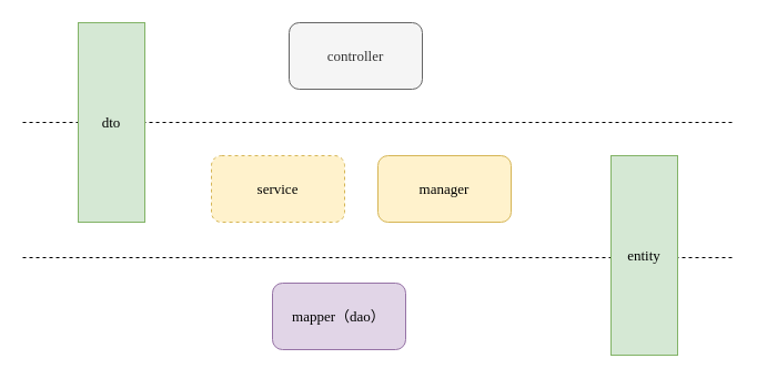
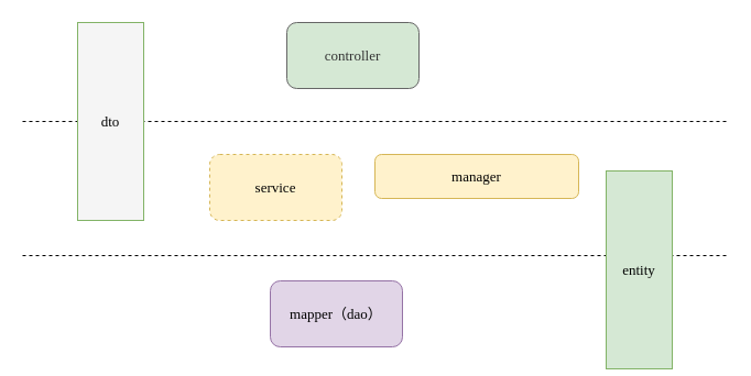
  <mxCell id="0" />
  <mxCell id="1" parent="0" />
- <mxCell id="2" value="controller" style="rounded=1;whiteSpace=wrap;html=1;fillColor=#f5f5f5;strokeColor=#666666;fontColor=#333333;fontFamily=Comic Sans MS;fontSize=13;" vertex="1" parent="1"><mxGeometry x="260" y="20" width="120" height="60" as="geometry" /></mxCell>
+ <mxCell id="2" value="controller" style="rounded=1;whiteSpace=wrap;html=1;fillColor=#d5e8d4;strokeColor=#666666;fontColor=#333333;fontFamily=Comic Sans MS;fontSize=13;" vertex="1" parent="1"><mxGeometry x="260" y="20" width="120" height="60" as="geometry" /></mxCell>
  <mxCell id="3" value="" style="endArrow=none;html=1;dashed=1;fontFamily=Comic Sans MS;fontSize=13;" edge="1" parent="1"><mxGeometry width="50" height="50" relative="1" as="geometry"><mxPoint x="20" y="110" as="sourcePoint" /><mxPoint x="660" y="110" as="targetPoint" /></mxGeometry></mxCell>
  <mxCell id="4" value="service" style="rounded=1;whiteSpace=wrap;html=1;fillColor=#fff2cc;strokeColor=#d6b656;fontFamily=Comic Sans MS;fontSize=13;dashed=1;" vertex="1" parent="1"><mxGeometry x="190" y="140" width="120" height="60" as="geometry" /></mxCell>
- <mxCell id="5" value="manager" style="rounded=1;whiteSpace=wrap;html=1;fillColor=#fff2cc;strokeColor=#d6b656;fontFamily=Comic Sans MS;fontSize=13;" vertex="1" parent="1"><mxGeometry x="340" y="140" width="120" height="60" as="geometry" /></mxCell>
+ <mxCell id="5" value="manager" style="rounded=1;whiteSpace=wrap;html=1;fillColor=#fff2cc;strokeColor=#d6b656;fontFamily=Comic Sans MS;fontSize=13;" vertex="1" parent="1"><mxGeometry x="340" y="140" width="185" height="40" as="geometry" /></mxCell>
  <mxCell id="6" value="mapper（dao）" style="rounded=1;whiteSpace=wrap;html=1;fillColor=#e1d5e7;strokeColor=#9673a6;fontFamily=Comic Sans MS;fontSize=13;" vertex="1" parent="1"><mxGeometry x="245" y="255" width="120" height="60" as="geometry" /></mxCell>
  <mxCell id="7" value="" style="endArrow=none;html=1;dashed=1;fontFamily=Comic Sans MS;fontSize=13;" edge="1" parent="1"><mxGeometry width="50" height="50" relative="1" as="geometry"><mxPoint x="20" y="232" as="sourcePoint" /><mxPoint x="660" y="232" as="targetPoint" /></mxGeometry></mxCell>
- <mxCell id="8" value="dto" style="rounded=0;whiteSpace=wrap;html=1;fillColor=#d5e8d4;strokeColor=#82b366;fontFamily=Comic Sans MS;fontSize=13;" vertex="1" parent="1"><mxGeometry x="70" y="20" width="60" height="180" as="geometry" /></mxCell>
- <mxCell id="9" value="entity" style="rounded=0;whiteSpace=wrap;html=1;fillColor=#d5e8d4;strokeColor=#82b366;fontFamily=Comic Sans MS;fontSize=13;" vertex="1" parent="1"><mxGeometry x="550" y="140" width="60" height="180" as="geometry" /></mxCell>
+ <mxCell id="8" value="dto" style="rounded=0;whiteSpace=wrap;html=1;fillColor=#f5f5f5;strokeColor=#82b366;fontFamily=Comic Sans MS;fontSize=13;" vertex="1" parent="1"><mxGeometry x="70" y="20" width="60" height="180" as="geometry" /></mxCell>
+ <mxCell id="9" value="entity" style="rounded=0;whiteSpace=wrap;html=1;fillColor=#d5e8d4;strokeColor=#82b366;fontFamily=Comic Sans MS;fontSize=13;" vertex="1" parent="1"><mxGeometry x="550" y="155" width="60" height="180" as="geometry" /></mxCell>
